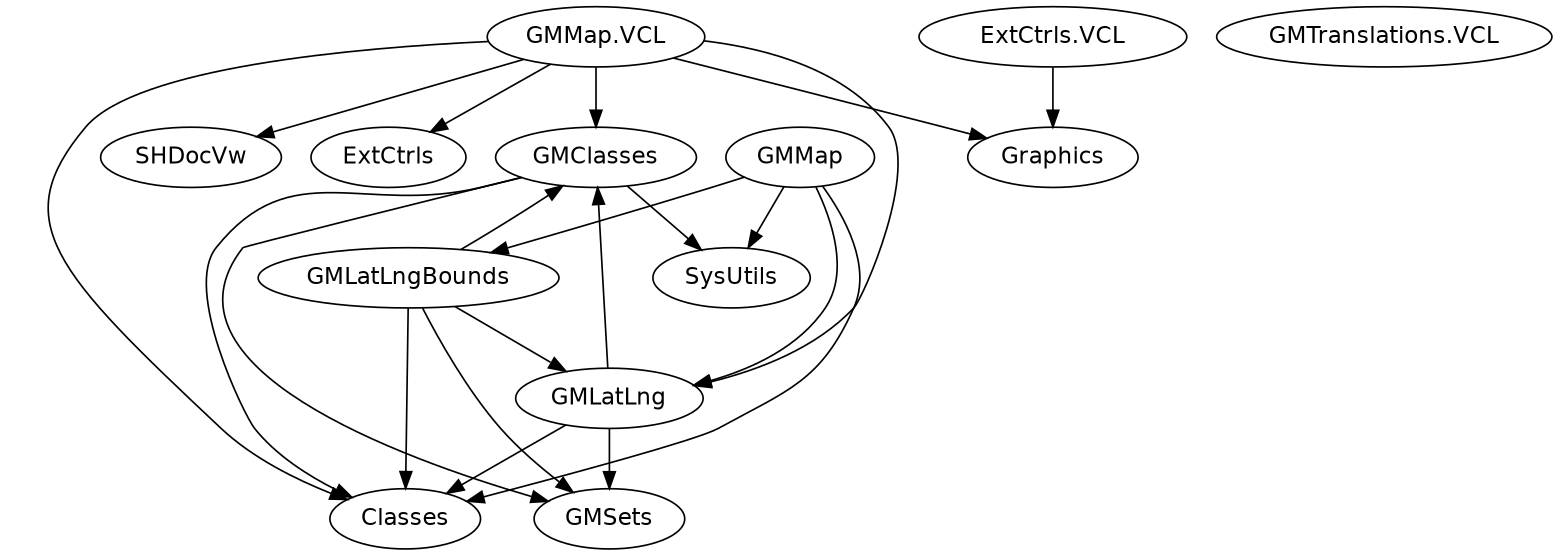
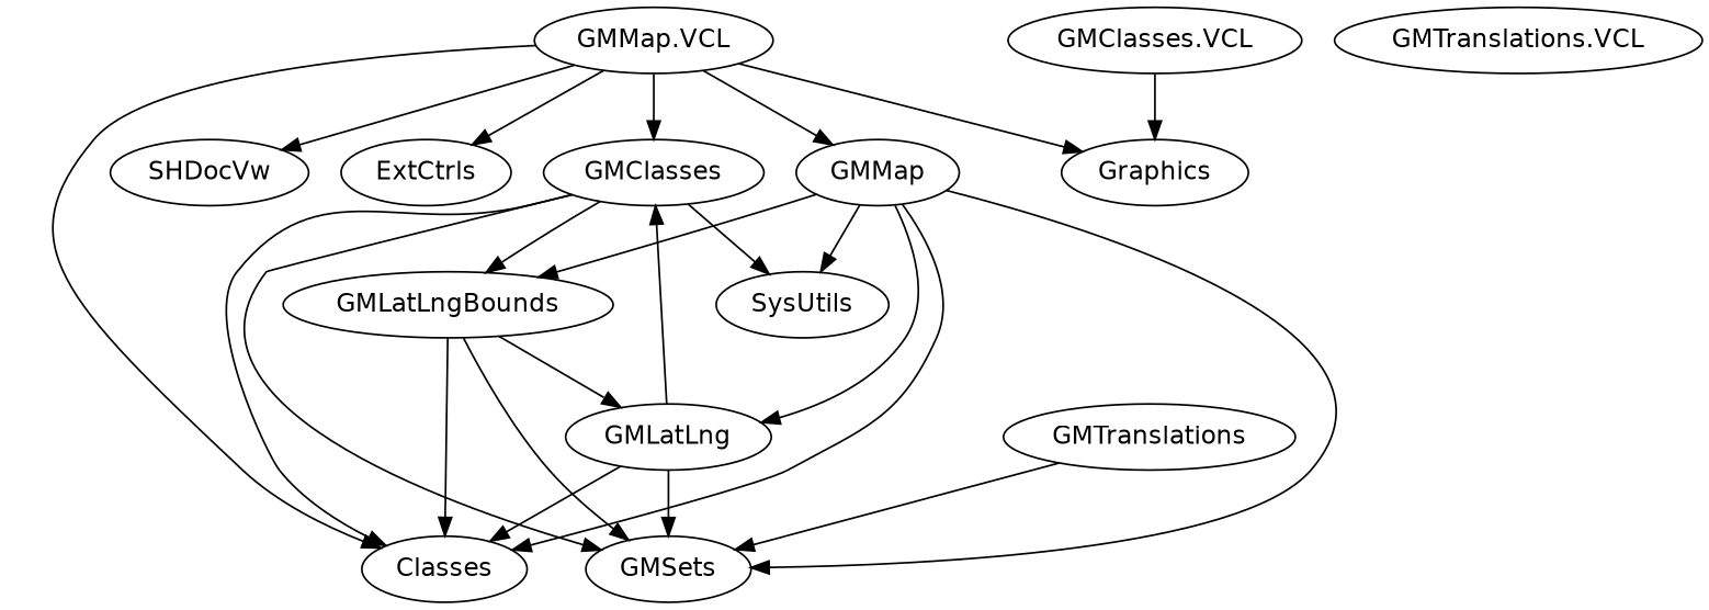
  digraph {
    fontname="DejaVu Sans"
    node [fontname="DejaVu Sans"]
    edge [fontname="DejaVu Sans"]
    GMClasses
    SysUtils
    Classes
    GMSets
-   "GMClasses.VCL" [label="ExtCtrls.VCL"]
+   "GMClasses.VCL"
    Graphics
    GMLatLng
    GMLatLngBounds
    GMMap
    "GMMap.VCL"
    SHDocVw
    ExtCtrls
    n13 [label="GMTranslations.VCL"]
+   GMTranslations
    GMClasses -> SysUtils
    GMClasses -> Classes
    GMClasses -> GMSets
    "GMClasses.VCL" -> Graphics
    GMLatLng -> GMClasses
    GMLatLng -> Classes
    GMLatLng -> GMSets
-   GMLatLngBounds -> GMClasses
+   GMClasses -> GMLatLngBounds
    GMLatLngBounds -> Classes
    GMLatLngBounds -> GMSets
    GMLatLngBounds -> GMLatLng
    GMMap -> SysUtils
    GMMap -> Classes
+   GMMap -> GMSets
    GMMap -> GMLatLng
    GMMap -> GMLatLngBounds
    "GMMap.VCL" -> GMClasses
    "GMMap.VCL" -> Classes
    "GMMap.VCL" -> Graphics
-   "GMMap.VCL" -> GMLatLng
+   "GMMap.VCL" -> GMMap
    "GMMap.VCL" -> SHDocVw
    "GMMap.VCL" -> ExtCtrls
+   GMTranslations -> GMSets
  }
